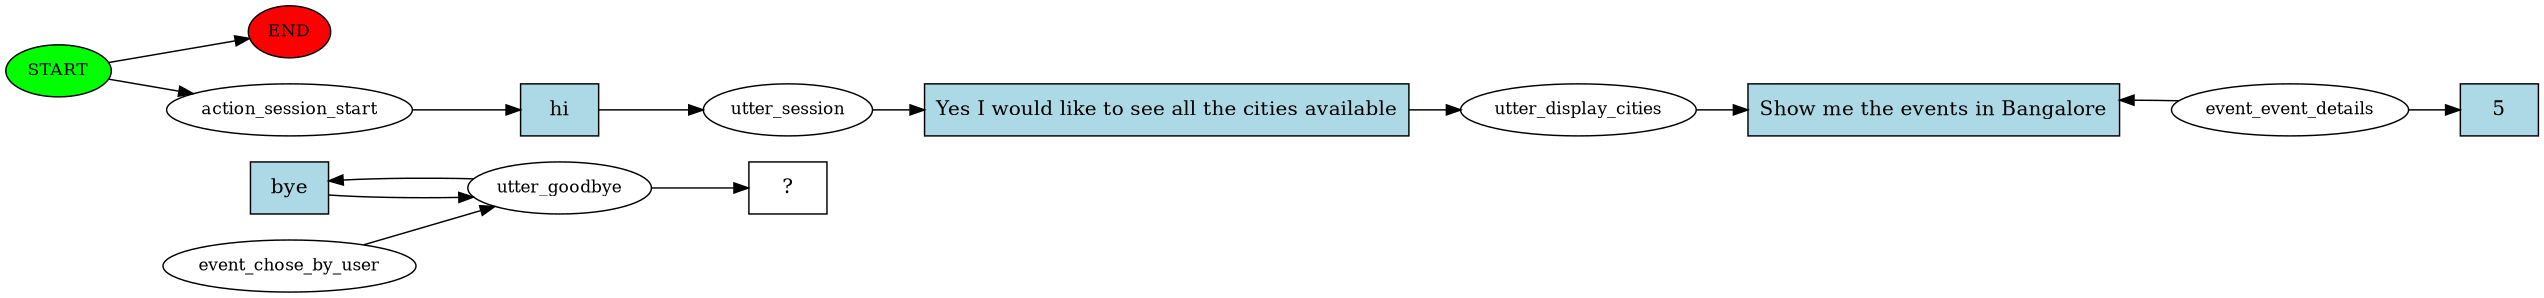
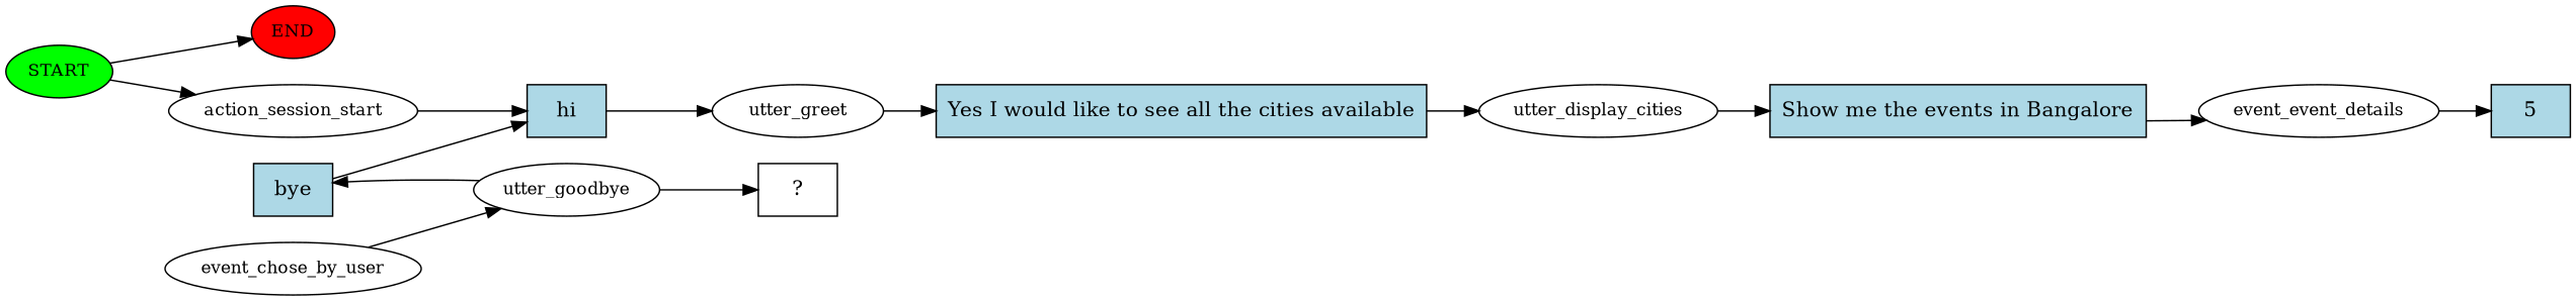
  digraph {
    rankdir=LR
    node [fontsize=12]
    n1 [fillcolor=green label=START style=filled]
    n2 [fillcolor=red label=END style=filled]
    n3 [label=action_session_start]
    n4 [fillcolor=lightblue label=hi shape=rect style=filled fontsize=""]
-   n5 [label=utter_session]
+   n5 [label=utter_greet]
    n6 [fillcolor=lightblue label="Yes I would like to see all the cities available" shape=rect style=filled fontsize=""]
    n7 [label=utter_display_cities]
    n8 [fillcolor=lightblue label="Show me the events in Bangalore" shape=rect style=filled fontsize=""]
    n9 [label=event_event_details]
    n10 [fillcolor=lightblue label=5 shape=rect style=filled fontsize=""]
    n11 [label=event_chose_by_user]
    n12 [label=utter_goodbye]
    n13 [label="  ?  " shape=rect fontsize=""]
    n14 [fillcolor=lightblue label=bye shape=rect style=filled fontsize=""]
    n1 -> n2
    n1 -> n3
    n3 -> n4
    n4 -> n5
    n5 -> n6
    n6 -> n7
    n7 -> n8
-   n9 -> n8
+   n8 -> n9
    n9 -> n10
    n11 -> n12
    n12 -> n13
    n12 -> n14
-   n14 -> n12
+   n14 -> n4
  }
